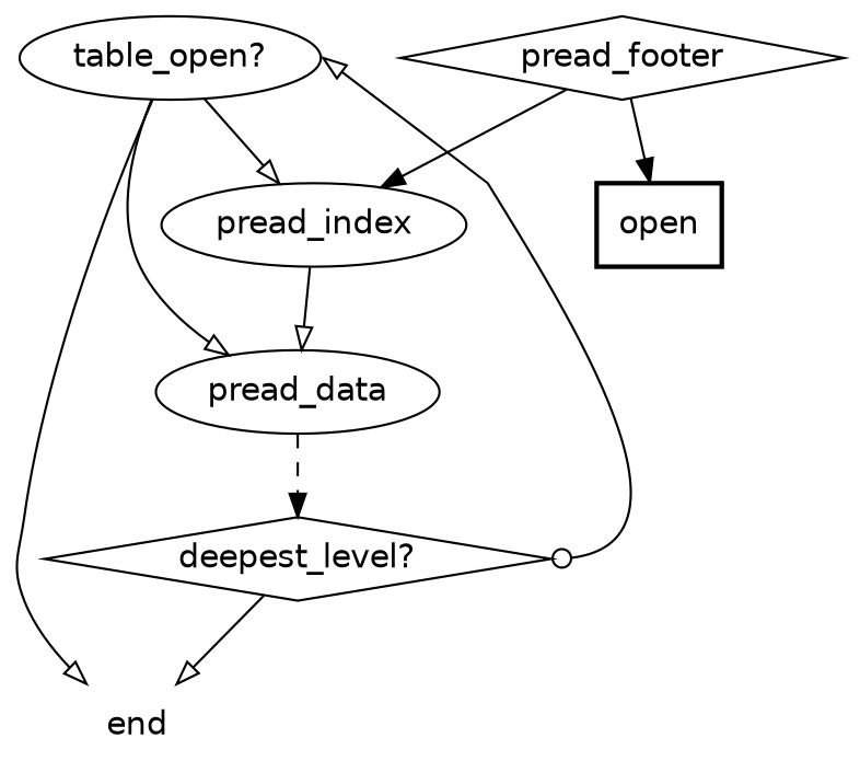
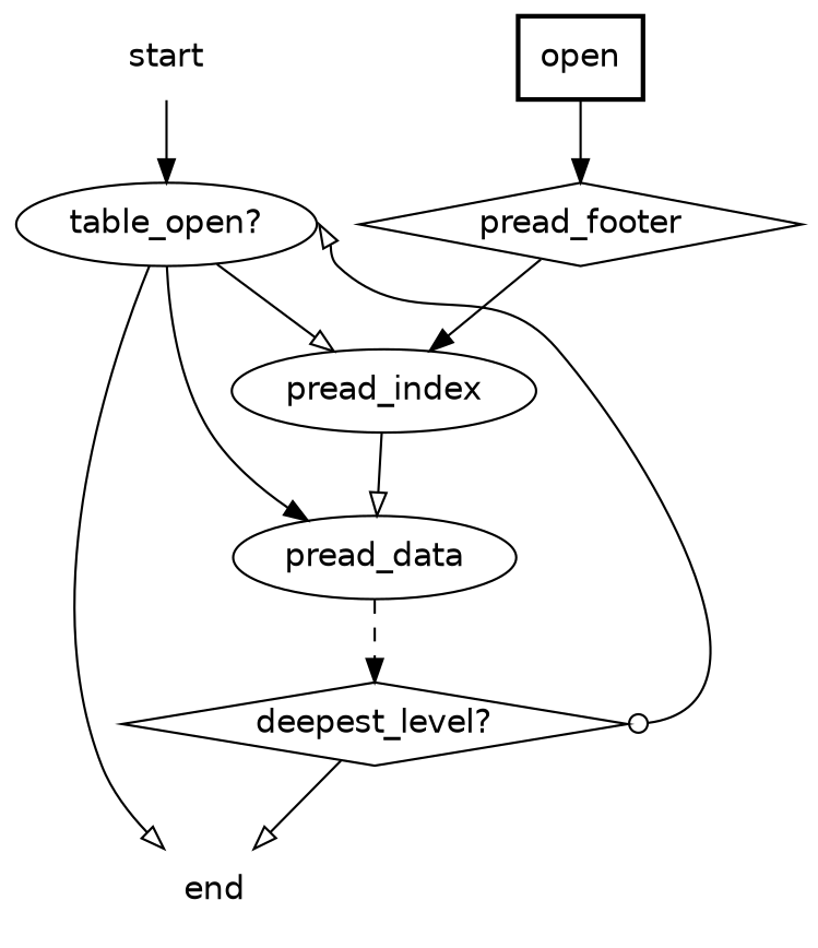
  digraph {
    fontname=helvetica
    node [fontname=helvetica]
    edge [fontname=helvetica arrowhead=empty]
+   start [shape=plaintext]
    n2 [label="table_open?" shape=ellipse]
    end [shape=plaintext]
    pread_data
    pread_index
    open [shape=box style=bold]
    pread_footer [shape=diamond]
    n8 [label="deepest_level?" shape=diamond]
+   start -> n2 [arrowhead=""]
    n2 -> end
-   n2 -> pread_data
+   n2 -> pread_data [arrowhead=normal]
    n2 -> pread_index
    pread_data -> n8 [style=dashed arrowhead=""]
    pread_index -> pread_data
-   pread_footer -> open [arrowhead=""]
+   open -> pread_footer [arrowhead=""]
    pread_footer -> pread_index [arrowhead=""]
    n8 -> n2 [arrowtail=odot dir=both headport=e tailport=e]
    n8 -> end
  }
